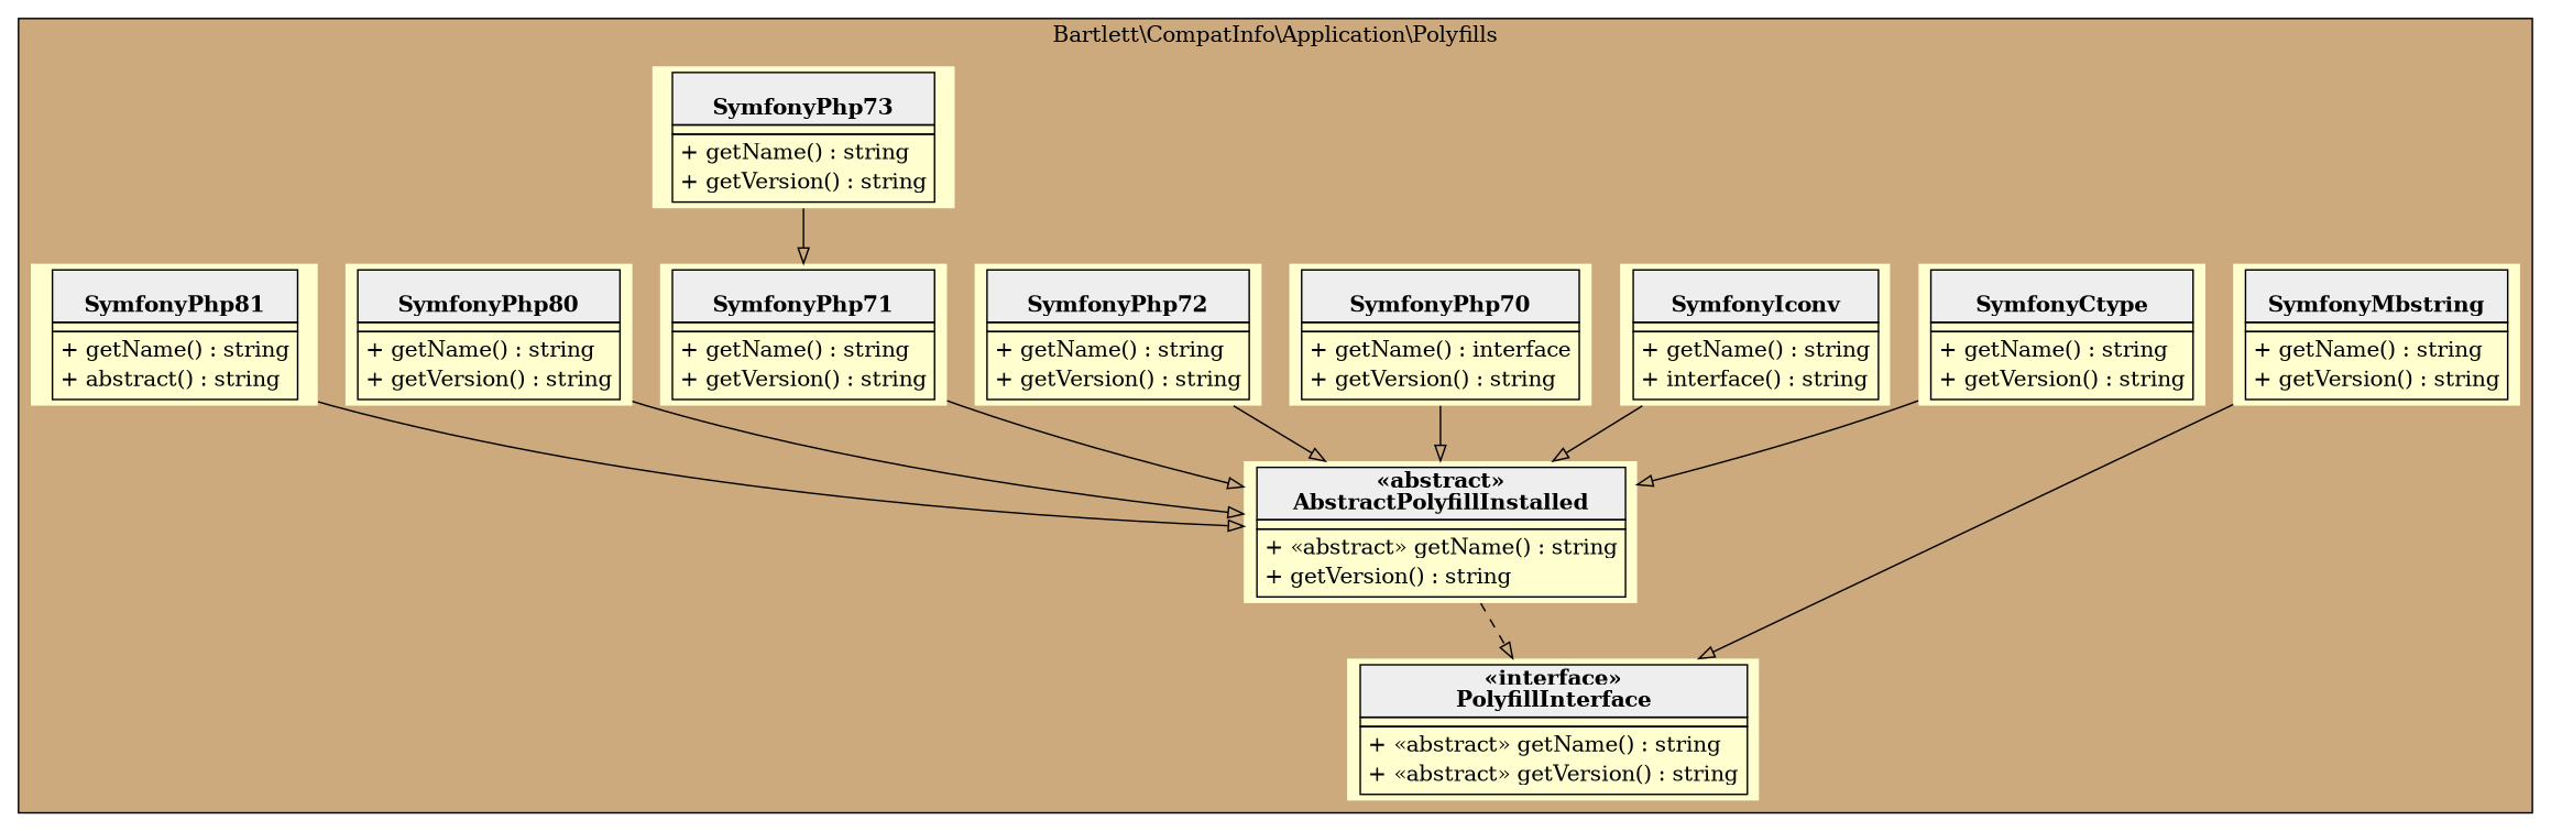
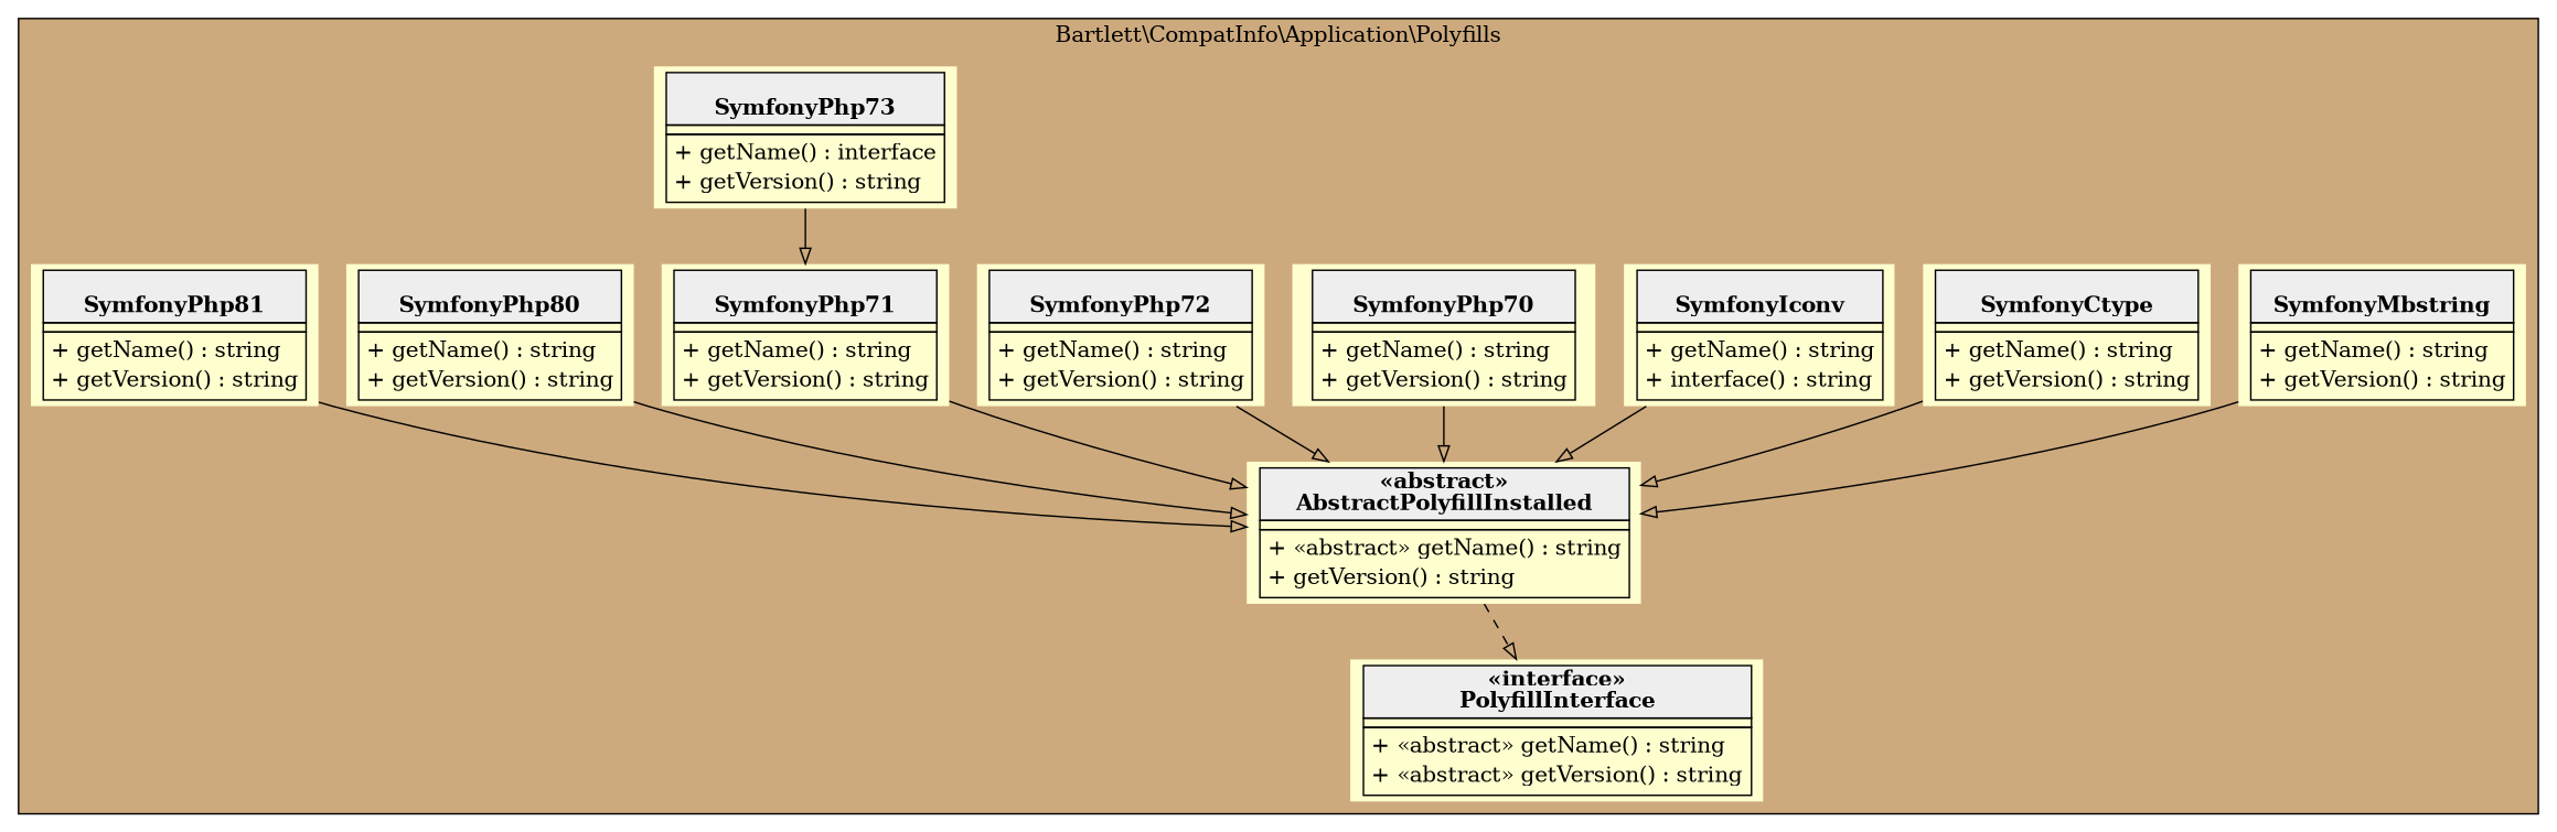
  digraph {
    rankdir=TB
    node [fillcolor="#FEFECE" shape=none style=filled]
    edge [arrowhead=empty style=filled]
    n1 [label=< <table cellspacing="0" border="0" cellborder="1">     <tr><td bgcolor="#eeeeee"><b>«interface»<br/>PolyfillInterface</b></td></tr>     <tr><td></td></tr>     <tr><td><table border="0" cellspacing="0" cellpadding="2">     <tr><td align="left">+ «abstract» getName() : string</td></tr>     <tr><td align="left">+ «abstract» getVersion() : string</td></tr> </table></td></tr> </table>>]
    n2 [label=< <table cellspacing="0" border="0" cellborder="1">     <tr><td bgcolor="#eeeeee"><b><br/>SymfonyCtype</b></td></tr>     <tr><td></td></tr>     <tr><td><table border="0" cellspacing="0" cellpadding="2">     <tr><td align="left">+ getName() : string</td></tr>     <tr><td align="left">+ getVersion() : string</td></tr> </table></td></tr> </table>>]
    n3 [label=< <table cellspacing="0" border="0" cellborder="1">     <tr><td bgcolor="#eeeeee"><b>«abstract»<br/>AbstractPolyfillInstalled</b></td></tr>     <tr><td></td></tr>     <tr><td><table border="0" cellspacing="0" cellpadding="2">     <tr><td align="left">+ «abstract» getName() : string</td></tr>     <tr><td align="left">+ getVersion() : string</td></tr> </table></td></tr> </table>>]
    n4 [label=< <table cellspacing="0" border="0" cellborder="1">     <tr><td bgcolor="#eeeeee"><b><br/>SymfonyIconv</b></td></tr>     <tr><td></td></tr>     <tr><td><table border="0" cellspacing="0" cellpadding="2">     <tr><td align="left">+ getName() : string</td></tr>     <tr><td align="left">+ interface() : string</td></tr> </table></td></tr> </table>>]
    n5 [label=< <table cellspacing="0" border="0" cellborder="1">     <tr><td bgcolor="#eeeeee"><b><br/>SymfonyMbstring</b></td></tr>     <tr><td></td></tr>     <tr><td><table border="0" cellspacing="0" cellpadding="2">     <tr><td align="left">+ getName() : string</td></tr>     <tr><td align="left">+ getVersion() : string</td></tr> </table></td></tr> </table>>]
-   n6 [label=< <table cellspacing="0" border="0" cellborder="1">     <tr><td bgcolor="#eeeeee"><b><br/>SymfonyPhp70</b></td></tr>     <tr><td></td></tr>     <tr><td><table border="0" cellspacing="0" cellpadding="2">     <tr><td align="left">+ getName() : interface</td></tr>     <tr><td align="left">+ getVersion() : string</td></tr> </table></td></tr> </table>>]
+   n6 [label=< <table cellspacing="0" border="0" cellborder="1">     <tr><td bgcolor="#eeeeee"><b><br/>SymfonyPhp70</b></td></tr>     <tr><td></td></tr>     <tr><td><table border="0" cellspacing="0" cellpadding="2">     <tr><td align="left">+ getName() : string</td></tr>     <tr><td align="left">+ getVersion() : string</td></tr> </table></td></tr> </table>>]
    n7 [label=< <table cellspacing="0" border="0" cellborder="1">     <tr><td bgcolor="#eeeeee"><b><br/>SymfonyPhp71</b></td></tr>     <tr><td></td></tr>     <tr><td><table border="0" cellspacing="0" cellpadding="2">     <tr><td align="left">+ getName() : string</td></tr>     <tr><td align="left">+ getVersion() : string</td></tr> </table></td></tr> </table>>]
    n8 [label=< <table cellspacing="0" border="0" cellborder="1">     <tr><td bgcolor="#eeeeee"><b><br/>SymfonyPhp72</b></td></tr>     <tr><td></td></tr>     <tr><td><table border="0" cellspacing="0" cellpadding="2">     <tr><td align="left">+ getName() : string</td></tr>     <tr><td align="left">+ getVersion() : string</td></tr> </table></td></tr> </table>>]
-   n9 [label=< <table cellspacing="0" border="0" cellborder="1">     <tr><td bgcolor="#eeeeee"><b><br/>SymfonyPhp73</b></td></tr>     <tr><td></td></tr>     <tr><td><table border="0" cellspacing="0" cellpadding="2">     <tr><td align="left">+ getName() : string</td></tr>     <tr><td align="left">+ getVersion() : string</td></tr> </table></td></tr> </table>>]
+   n9 [label=< <table cellspacing="0" border="0" cellborder="1">     <tr><td bgcolor="#eeeeee"><b><br/>SymfonyPhp73</b></td></tr>     <tr><td></td></tr>     <tr><td><table border="0" cellspacing="0" cellpadding="2">     <tr><td align="left">+ getName() : interface</td></tr>     <tr><td align="left">+ getVersion() : string</td></tr> </table></td></tr> </table>>]
    n10 [label=< <table cellspacing="0" border="0" cellborder="1">     <tr><td bgcolor="#eeeeee"><b><br/>SymfonyPhp80</b></td></tr>     <tr><td></td></tr>     <tr><td><table border="0" cellspacing="0" cellpadding="2">     <tr><td align="left">+ getName() : string</td></tr>     <tr><td align="left">+ getVersion() : string</td></tr> </table></td></tr> </table>>]
-   n11 [label=< <table cellspacing="0" border="0" cellborder="1">     <tr><td bgcolor="#eeeeee"><b><br/>SymfonyPhp81</b></td></tr>     <tr><td></td></tr>     <tr><td><table border="0" cellspacing="0" cellpadding="2">     <tr><td align="left">+ getName() : string</td></tr>     <tr><td align="left">+ abstract() : string</td></tr> </table></td></tr> </table>>]
+   n11 [label=< <table cellspacing="0" border="0" cellborder="1">     <tr><td bgcolor="#eeeeee"><b><br/>SymfonyPhp81</b></td></tr>     <tr><td></td></tr>     <tr><td><table border="0" cellspacing="0" cellpadding="2">     <tr><td align="left">+ getName() : string</td></tr>     <tr><td align="left">+ getVersion() : string</td></tr> </table></td></tr> </table>>]
    subgraph cluster_1 {
      bgcolor=burlywood3
      label="Bartlett\\CompatInfo\\Application\\Polyfills"
      n1
      n2
      n3
      n4
      n5
      n6
      n7
      n8
      n9
      n10
      n11
    }
    n2 -> n3
    n3 -> n1 [style=dashed]
    n4 -> n3
-   n5 -> n1
+   n5 -> n3
    n6 -> n3
    n7 -> n3
    n8 -> n3
    n9 -> n7
    n10 -> n3
    n11 -> n3
  }
